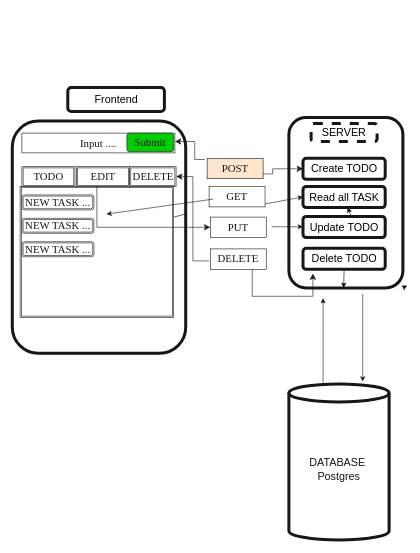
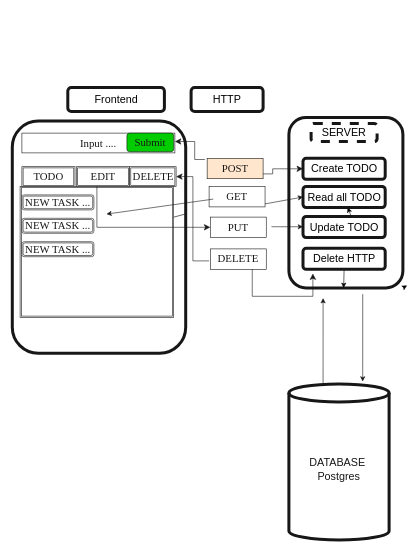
  <mxCell id="0" />
  <mxCell id="1" parent="0" />
  <mxCell id="2" value="" style="edgeStyle=none;html=1;fontFamily=Garamond;fontSize=14;" edge="1" parent="1" source="3"><mxGeometry relative="1" as="geometry"><mxPoint x="275" y="364.852" as="targetPoint" /></mxGeometry></mxCell>
  <mxCell id="3" value="&lt;h1&gt;&lt;br&gt;&lt;/h1&gt;" style="rounded=1;whiteSpace=wrap;html=1;gradientColor=none;fillColor=none;strokeWidth=5;strokeColor=#171717;" vertex="1" parent="1"><mxGeometry x="20" y="201" width="289" height="387" as="geometry" /></mxCell>
  <mxCell id="4" style="edgeStyle=none;html=1;exitX=1;exitY=1;exitDx=0;exitDy=0;" edge="1" parent="1" source="5"><mxGeometry relative="1" as="geometry"><mxPoint x="678" y="475" as="targetPoint" /></mxGeometry></mxCell>
  <mxCell id="5" value="" style="rounded=1;whiteSpace=wrap;html=1;strokeColor=#171717;strokeWidth=5;fillColor=none;gradientColor=none;" vertex="1" parent="1"><mxGeometry x="481" y="195" width="190" height="284" as="geometry" /></mxCell>
  <mxCell id="6" value="&lt;font style=&quot;font-size: 18px;&quot; color=&quot;#171717&quot;&gt;DATABASE&amp;nbsp;&lt;br&gt;Postgres&lt;/font&gt;" style="shape=cylinder3;whiteSpace=wrap;html=1;boundedLbl=1;backgroundOutline=1;size=15;strokeColor=#171717;strokeWidth=5;fillColor=none;gradientColor=none;rounded=1;" vertex="1" parent="1"><mxGeometry x="481" y="639" width="167" height="260" as="geometry" /></mxCell>
  <mxCell id="7" value="&lt;font style=&quot;font-size: 18px;&quot; color=&quot;#000000&quot;&gt;SERVER&lt;/font&gt;" style="rounded=1;whiteSpace=wrap;html=1;strokeColor=#171717;strokeWidth=5;fillColor=none;gradientColor=none;dashed=1;" vertex="1" parent="1"><mxGeometry x="518" y="205" width="110" height="30" as="geometry" /></mxCell>
  <mxCell id="8" value="&lt;font style=&quot;font-size: 18px;&quot; color=&quot;#000000&quot;&gt;Create TODO&lt;/font&gt;" style="rounded=1;whiteSpace=wrap;html=1;strokeColor=#171717;strokeWidth=5;fillColor=none;gradientColor=none;" vertex="1" parent="1"><mxGeometry x="504.5" y="263" width="137" height="35" as="geometry" /></mxCell>
  <mxCell id="9" style="edgeStyle=none;html=1;exitX=0.611;exitY=-0.144;exitDx=0;exitDy=0;exitPerimeter=0;" edge="1" parent="1"><mxGeometry relative="1" as="geometry"><mxPoint x="585.21" y="360.68" as="sourcePoint" /><mxPoint x="578.97" y="345" as="targetPoint" /></mxGeometry></mxCell>
  <mxCell id="10" style="edgeStyle=none;html=1;exitX=0.5;exitY=1;exitDx=0;exitDy=0;fontFamily=Garamond;fontSize=14;" edge="1" parent="1" target="5"><mxGeometry relative="1" as="geometry"><mxPoint x="573" y="449" as="sourcePoint" /></mxGeometry></mxCell>
+ <mxCell id="11" value="&lt;font style=&quot;font-size: 18px;&quot; color=&quot;#000000&quot;&gt;HTTP&lt;/font&gt;" style="rounded=1;whiteSpace=wrap;html=1;strokeColor=#171717;strokeWidth=5;fillColor=none;gradientColor=none;" vertex="1" parent="1"><mxGeometry x="318" y="145" width="120" height="40" as="geometry" /></mxCell>
  <mxCell id="12" value="&lt;font color=&quot;#000000&quot; style=&quot;font-size: 18px;&quot;&gt;Frontend&lt;/font&gt;" style="rounded=1;whiteSpace=wrap;html=1;strokeColor=#171717;strokeWidth=5;fillColor=none;gradientColor=none;" vertex="1" parent="1"><mxGeometry x="112.5" y="145" width="161" height="40" as="geometry" /></mxCell>
- <mxCell id="13" value="&lt;font style=&quot;font-size: 18px;&quot; color=&quot;#000000&quot;&gt;Read all TASK&lt;/font&gt;" style="rounded=1;whiteSpace=wrap;html=1;strokeColor=#171717;strokeWidth=5;fillColor=none;gradientColor=none;" vertex="1" parent="1"><mxGeometry x="504.5" y="310" width="137" height="35" as="geometry" /></mxCell>
+ <mxCell id="13" value="&lt;font style=&quot;font-size: 18px;&quot; color=&quot;#000000&quot;&gt;Read all TODO&lt;/font&gt;" style="rounded=1;whiteSpace=wrap;html=1;strokeColor=#171717;strokeWidth=5;fillColor=none;gradientColor=none;" vertex="1" parent="1"><mxGeometry x="504.5" y="310" width="137" height="35" as="geometry" /></mxCell>
  <mxCell id="14" value="&lt;font style=&quot;font-size: 18px;&quot; color=&quot;#000000&quot;&gt;Update TODO&lt;/font&gt;" style="rounded=1;whiteSpace=wrap;html=1;strokeColor=#171717;strokeWidth=5;fillColor=none;gradientColor=none;" vertex="1" parent="1"><mxGeometry x="504.5" y="360" width="137" height="35" as="geometry" /></mxCell>
- <mxCell id="15" value="&lt;font style=&quot;font-size: 18px;&quot; color=&quot;#000000&quot;&gt;Delete TODO&lt;/font&gt;" style="rounded=1;whiteSpace=wrap;html=1;strokeColor=#171717;strokeWidth=5;fillColor=none;gradientColor=none;" vertex="1" parent="1"><mxGeometry x="504.5" y="413" width="137" height="35" as="geometry" /></mxCell>
+ <mxCell id="15" value="&lt;font style=&quot;font-size: 18px;&quot; color=&quot;#000000&quot;&gt;Delete HTTP&lt;/font&gt;" style="rounded=1;whiteSpace=wrap;html=1;strokeColor=#171717;strokeWidth=5;fillColor=none;gradientColor=none;" vertex="1" parent="1"><mxGeometry x="504.5" y="413" width="137" height="35" as="geometry" /></mxCell>
  <mxCell id="16" value="" style="endArrow=classic;html=1;strokeColor=#171717;fontFamily=Garamond;fontSize=18;fontColor=#000000;fillColor=#000000;exitX=0.341;exitY=0.01;exitDx=0;exitDy=0;exitPerimeter=0;" edge="1" parent="1" source="6"><mxGeometry width="50" height="50" relative="1" as="geometry"><mxPoint x="566" y="529" as="sourcePoint" /><mxPoint x="538" y="496" as="targetPoint" /></mxGeometry></mxCell>
  <mxCell id="17" value="" style="endArrow=classic;html=1;strokeColor=#171717;fontFamily=Garamond;fontSize=18;fontColor=#000000;fillColor=#000000;exitX=0.341;exitY=0.01;exitDx=0;exitDy=0;exitPerimeter=0;" edge="1" parent="1"><mxGeometry width="50" height="50" relative="1" as="geometry"><mxPoint x="604.05" y="489.4" as="sourcePoint" /><mxPoint x="603.997" y="635" as="targetPoint" /></mxGeometry></mxCell>
  <mxCell id="18" value="Input ...." style="rounded=0;whiteSpace=wrap;html=1;fontFamily=Garamond;fontSize=18;fontColor=#171717;fillColor=#FFFFFF;strokeColor=#171717;" vertex="1" parent="1"><mxGeometry x="36" y="221" width="255" height="33" as="geometry" /></mxCell>
  <mxCell id="19" value="Submit" style="rounded=1;whiteSpace=wrap;html=1;strokeColor=#171717;fontFamily=Garamond;fontSize=18;fontColor=#171717;fillColor=#00CC00;" vertex="1" parent="1"><mxGeometry x="211" y="221" width="78" height="31" as="geometry" /></mxCell>
  <mxCell id="20" value="" style="shape=ext;double=1;rounded=0;whiteSpace=wrap;html=1;strokeColor=#171717;fontFamily=Garamond;fontSize=18;fontColor=#171717;fillColor=#FFFFFF;" vertex="1" parent="1"><mxGeometry x="33" y="310" width="256" height="218" as="geometry" /></mxCell>
  <mxCell id="21" value="TODO" style="shape=ext;double=1;rounded=0;whiteSpace=wrap;html=1;strokeColor=#171717;fontFamily=Garamond;fontSize=18;fontColor=#171717;fillColor=#FFFFFF;" vertex="1" parent="1"><mxGeometry x="36" y="277" width="88.5" height="33" as="geometry" /></mxCell>
  <mxCell id="22" value="" style="edgeStyle=none;html=1;strokeColor=#171717;fontFamily=Garamond;fontSize=18;fontColor=#171717;fillColor=#000000;" edge="1" parent="1" source="24" target="20"><mxGeometry relative="1" as="geometry" /></mxCell>
  <mxCell id="23" value="" style="edgeStyle=none;html=1;strokeColor=#171717;fontFamily=Garamond;fontSize=18;fontColor=#171717;fillColor=#000000;" edge="1" parent="1" source="24" target="20"><mxGeometry relative="1" as="geometry" /></mxCell>
  <mxCell id="24" value="EDIT" style="shape=ext;double=1;rounded=0;whiteSpace=wrap;html=1;strokeColor=#171717;fontFamily=Garamond;fontSize=18;fontColor=#171717;fillColor=#FFFFFF;" vertex="1" parent="1"><mxGeometry x="127" y="277" width="88.5" height="33" as="geometry" /></mxCell>
  <mxCell id="25" value="DELETE" style="shape=ext;double=1;rounded=0;whiteSpace=wrap;html=1;strokeColor=#171717;fontFamily=Garamond;fontSize=18;fontColor=#171717;fillColor=#FFFFFF;" vertex="1" parent="1"><mxGeometry x="215.5" y="277" width="77.5" height="33" as="geometry" /></mxCell>
  <mxCell id="26" value="DELETE" style="whiteSpace=wrap;html=1;fontSize=18;fontFamily=Garamond;fillColor=#FFFFFF;strokeColor=#171717;fontColor=#171717;rounded=0;" vertex="1" parent="1"><mxGeometry x="350" y="414" width="93.25" height="34" as="geometry" /></mxCell>
  <mxCell id="27" value="GET" style="whiteSpace=wrap;html=1;fontSize=18;fontFamily=Garamond;fillColor=#FFFFFF;strokeColor=#171717;fontColor=#171717;rounded=0;" vertex="1" parent="1"><mxGeometry x="348" y="310" width="93.25" height="34" as="geometry" /></mxCell>
  <mxCell id="28" value="PUT" style="whiteSpace=wrap;html=1;fontSize=18;fontFamily=Garamond;fillColor=#FFFFFF;strokeColor=#171717;fontColor=#171717;rounded=0;" vertex="1" parent="1"><mxGeometry x="350" y="361" width="93.25" height="34" as="geometry" /></mxCell>
  <mxCell id="29" value="POST" style="whiteSpace=wrap;html=1;fontSize=18;fontFamily=Garamond;fillColor=#ffe6cc;strokeColor=#171717;fontColor=#171717;rounded=0;" vertex="1" parent="1"><mxGeometry x="344.75" y="263" width="93.25" height="34" as="geometry" /></mxCell>
  <mxCell id="30" value="" style="edgeStyle=elbowEdgeStyle;elbow=horizontal;endArrow=classic;html=1;curved=0;rounded=0;endSize=8;startSize=8;strokeColor=#171717;fontFamily=Garamond;fontSize=18;fontColor=#171717;fillColor=#000000;entryX=0;entryY=0.5;entryDx=0;entryDy=0;" edge="1" parent="1" target="8"><mxGeometry width="50" height="50" relative="1" as="geometry"><mxPoint x="438" y="289" as="sourcePoint" /><mxPoint x="488" y="239" as="targetPoint" /><Array as="points"><mxPoint x="454" y="20" /></Array></mxGeometry></mxCell>
  <mxCell id="31" value="" style="edgeStyle=elbowEdgeStyle;elbow=horizontal;endArrow=classic;html=1;curved=0;rounded=0;endSize=8;startSize=8;strokeColor=#171717;fontFamily=Garamond;fontSize=18;fontColor=#171717;fillColor=#000000;" edge="1" parent="1"><mxGeometry width="50" height="50" relative="1" as="geometry"><mxPoint x="341" y="265" as="sourcePoint" /><mxPoint x="291" y="235" as="targetPoint" /><Array as="points"><mxPoint x="324" y="204" /></Array></mxGeometry></mxCell>
  <mxCell id="32" value="" style="edgeStyle=elbowEdgeStyle;elbow=horizontal;endArrow=classic;html=1;curved=0;rounded=0;endSize=8;startSize=8;strokeColor=#171717;fontFamily=Garamond;fontSize=18;fontColor=#171717;fillColor=#000000;entryX=1;entryY=0.5;entryDx=0;entryDy=0;" edge="1" parent="1" target="25"><mxGeometry width="50" height="50" relative="1" as="geometry"><mxPoint x="348" y="434" as="sourcePoint" /><mxPoint x="298" y="404" as="targetPoint" /><Array as="points" /></mxGeometry></mxCell>
  <mxCell id="33" value="" style="edgeStyle=segmentEdgeStyle;endArrow=classic;html=1;curved=0;rounded=0;endSize=8;startSize=8;strokeColor=#171717;fontFamily=Garamond;fontSize=18;fontColor=#171717;fillColor=#000000;exitX=0.75;exitY=1;exitDx=0;exitDy=0;" edge="1" parent="1" source="26"><mxGeometry width="50" height="50" relative="1" as="geometry"><mxPoint x="471" y="505" as="sourcePoint" /><mxPoint x="521" y="455" as="targetPoint" /><Array as="points"><mxPoint x="420" y="493" /><mxPoint x="521" y="493" /></Array></mxGeometry></mxCell>
  <mxCell id="34" value="" style="endArrow=classic;html=1;strokeColor=#171717;fontFamily=Garamond;fontSize=18;fontColor=#171717;fillColor=#000000;entryX=0;entryY=0.5;entryDx=0;entryDy=0;" edge="1" parent="1" target="13"><mxGeometry width="50" height="50" relative="1" as="geometry"><mxPoint x="441.25" y="339" as="sourcePoint" /><mxPoint x="541.25" y="235" as="targetPoint" /></mxGeometry></mxCell>
  <mxCell id="35" value="" style="endArrow=classic;html=1;strokeColor=#171717;fontFamily=Garamond;fontSize=18;fontColor=#171717;fillColor=#000000;" edge="1" parent="1"><mxGeometry width="50" height="50" relative="1" as="geometry"><mxPoint x="355" y="331" as="sourcePoint" /><mxPoint x="177" y="356" as="targetPoint" /></mxGeometry></mxCell>
  <mxCell id="36" value="" style="edgeStyle=elbowEdgeStyle;elbow=vertical;endArrow=classic;html=1;curved=0;rounded=0;endSize=8;startSize=8;strokeColor=#171717;fontFamily=Garamond;fontSize=18;fontColor=#171717;fillColor=#000000;entryX=0;entryY=0.5;entryDx=0;entryDy=0;exitX=0.5;exitY=0;exitDx=0;exitDy=0;" edge="1" parent="1" source="20" target="28"><mxGeometry width="50" height="50" relative="1" as="geometry"><mxPoint x="241" y="361" as="sourcePoint" /><mxPoint x="191" y="411" as="targetPoint" /><Array as="points"><mxPoint x="324" y="378" /><mxPoint x="333" y="345" /><mxPoint x="333" y="358" /></Array></mxGeometry></mxCell>
  <mxCell id="37" value="" style="endArrow=classic;html=1;strokeColor=#171717;fontFamily=Garamond;fontSize=18;fontColor=#171717;fillColor=#000000;" edge="1" parent="1"><mxGeometry width="50" height="50" relative="1" as="geometry"><mxPoint x="452" y="377" as="sourcePoint" /><mxPoint x="504.5" y="377.09" as="targetPoint" /><Array as="points"><mxPoint x="456.5" y="377.09" /></Array></mxGeometry></mxCell>
  <mxCell id="38" value="NEW TASK ..." style="shape=ext;double=1;rounded=1;whiteSpace=wrap;html=1;strokeColor=#171717;fontFamily=Garamond;fontSize=18;fontColor=#171717;fillColor=#FFFFFF;" vertex="1" parent="1"><mxGeometry x="36" y="324" width="120" height="25" as="geometry" /></mxCell>
  <mxCell id="39" value="NEW TASK ..." style="shape=ext;double=1;rounded=1;whiteSpace=wrap;html=1;strokeColor=#171717;fontFamily=Garamond;fontSize=18;fontColor=#171717;fillColor=#FFFFFF;" vertex="1" parent="1"><mxGeometry x="36" y="363" width="120" height="25" as="geometry" /></mxCell>
  <mxCell id="40" value="NEW TASK ..." style="shape=ext;double=1;rounded=1;whiteSpace=wrap;html=1;strokeColor=#171717;fontFamily=Garamond;fontSize=18;fontColor=#171717;fillColor=#FFFFFF;" vertex="1" parent="1"><mxGeometry x="36" y="402" width="120" height="25" as="geometry" /></mxCell>
